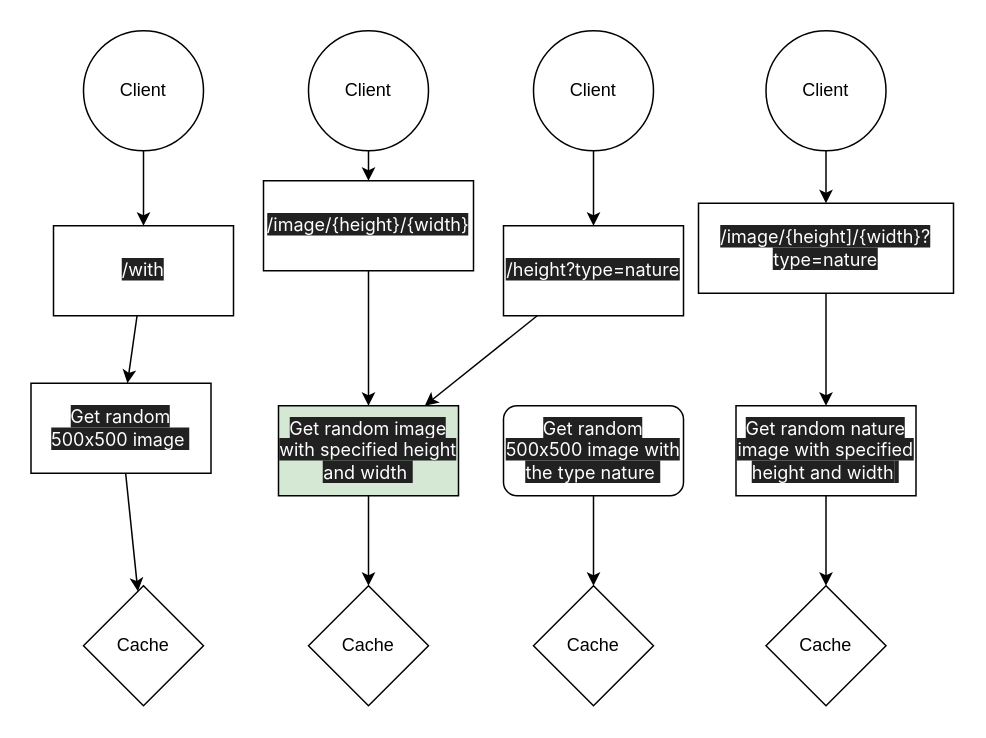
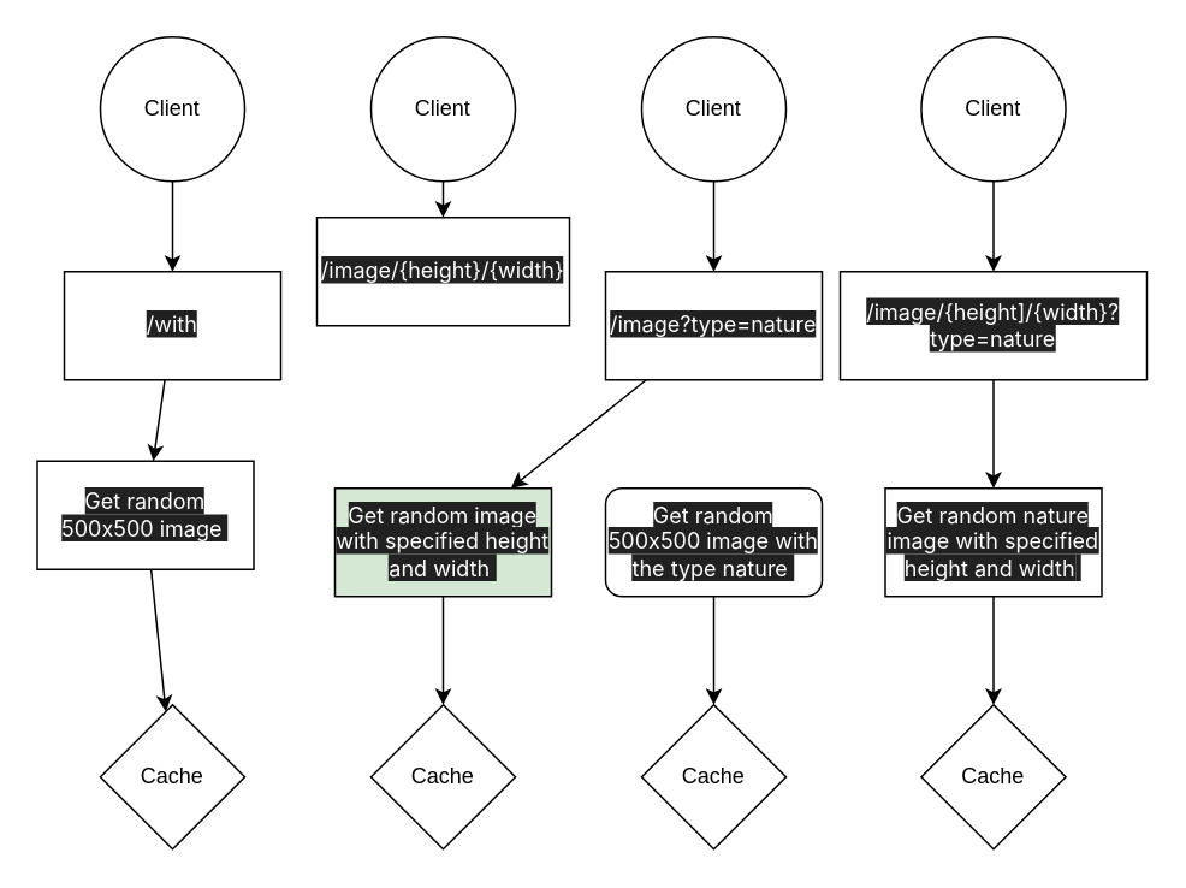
  <mxCell id="0" />
  <mxCell id="1" parent="0" />
  <mxCell id="2" value="" style="edgeStyle=none;html=1;" edge="1" parent="1" source="3" target="5"><mxGeometry relative="1" as="geometry" /></mxCell>
  <mxCell id="3" value="Client" style="ellipse;whiteSpace=wrap;html=1;aspect=fixed;" vertex="1" parent="1"><mxGeometry x="55" y="20" width="80" height="80" as="geometry" /></mxCell>
  <mxCell id="4" value="" style="edgeStyle=none;html=1;" edge="1" parent="1" source="5" target="7"><mxGeometry relative="1" as="geometry" /></mxCell>
  <mxCell id="5" value="&lt;span style=&quot;color: rgb(255, 255, 255); font-family: Inter, system-ui, -apple-system, BlinkMacSystemFont, &amp;quot;Segoe UI&amp;quot;, Roboto, Oxygen, Ubuntu, Cantarell, &amp;quot;Fira Sans&amp;quot;, &amp;quot;Droid Sans&amp;quot;, Helvetica, Arial, sans-serif; text-align: left; background-color: rgb(33, 33, 33);&quot;&gt;/with&lt;/span&gt;" style="rounded=0;whiteSpace=wrap;html=1;" vertex="1" parent="1"><mxGeometry x="35" y="150" width="120" height="60" as="geometry" /></mxCell>
  <mxCell id="6" value="" style="edgeStyle=none;html=1;" edge="1" parent="1" source="7" target="8"><mxGeometry relative="1" as="geometry" /></mxCell>
  <mxCell id="7" value="&lt;div style=&quot;&quot;&gt;&lt;font face=&quot;Inter, system-ui, -apple-system, BlinkMacSystemFont, Segoe UI, Roboto, Oxygen, Ubuntu, Cantarell, Fira Sans, Droid Sans, Helvetica, Arial, sans-serif&quot; color=&quot;#ffffff&quot;&gt;&lt;span style=&quot;background-color: rgb(33, 33, 33);&quot;&gt;Get random 500x500 image&amp;nbsp;&lt;/span&gt;&lt;/font&gt;&lt;/div&gt;" style="rounded=0;whiteSpace=wrap;html=1;align=center;" vertex="1" parent="1"><mxGeometry x="20" y="255" width="120" height="60" as="geometry" /></mxCell>
  <mxCell id="8" value="Cache" style="rhombus;whiteSpace=wrap;html=1;rounded=0;" vertex="1" parent="1"><mxGeometry x="55" y="390" width="80" height="80" as="geometry" /></mxCell>
  <mxCell id="9" value="" style="edgeStyle=none;html=1;" edge="1" parent="1" source="10" target="12"><mxGeometry relative="1" as="geometry" /></mxCell>
  <mxCell id="10" value="Client" style="ellipse;whiteSpace=wrap;html=1;aspect=fixed;" vertex="1" parent="1"><mxGeometry x="205" y="20" width="80" height="80" as="geometry" /></mxCell>
- <mxCell id="11" value="" style="edgeStyle=none;html=1;" edge="1" parent="1" source="12" target="14"><mxGeometry relative="1" as="geometry" /></mxCell>
  <mxCell id="12" value="&lt;span style=&quot;color: rgb(255, 255, 255); font-family: Inter, system-ui, -apple-system, BlinkMacSystemFont, &amp;quot;Segoe UI&amp;quot;, Roboto, Oxygen, Ubuntu, Cantarell, &amp;quot;Fira Sans&amp;quot;, &amp;quot;Droid Sans&amp;quot;, Helvetica, Arial, sans-serif; text-align: left; background-color: rgb(33, 33, 33);&quot;&gt;/image/{height}/{width}&lt;/span&gt;" style="rounded=0;whiteSpace=wrap;html=1;" vertex="1" parent="1"><mxGeometry x="175" y="120" width="140" height="60" as="geometry" /></mxCell>
  <mxCell id="13" value="" style="edgeStyle=none;html=1;" edge="1" parent="1" source="14" target="15"><mxGeometry relative="1" as="geometry" /></mxCell>
  <mxCell id="14" value="&lt;div style=&quot;&quot;&gt;&lt;font face=&quot;Inter, system-ui, -apple-system, BlinkMacSystemFont, Segoe UI, Roboto, Oxygen, Ubuntu, Cantarell, Fira Sans, Droid Sans, Helvetica, Arial, sans-serif&quot; color=&quot;#ffffff&quot;&gt;&lt;span style=&quot;background-color: rgb(33, 33, 33);&quot;&gt;Get random image with specified height and width&amp;nbsp;&lt;/span&gt;&lt;/font&gt;&lt;/div&gt;" style="rounded=0;whiteSpace=wrap;html=1;align=center;fillColor=#d5e8d4;" vertex="1" parent="1"><mxGeometry x="185" y="270" width="120" height="60" as="geometry" /></mxCell>
  <mxCell id="15" value="Cache" style="rhombus;whiteSpace=wrap;html=1;rounded=0;" vertex="1" parent="1"><mxGeometry x="205" y="390" width="80" height="80" as="geometry" /></mxCell>
  <mxCell id="16" value="" style="edgeStyle=none;html=1;" edge="1" parent="1" source="17" target="19"><mxGeometry relative="1" as="geometry" /></mxCell>
  <mxCell id="17" value="Client" style="ellipse;whiteSpace=wrap;html=1;aspect=fixed;" vertex="1" parent="1"><mxGeometry x="355" y="20" width="80" height="80" as="geometry" /></mxCell>
  <mxCell id="18" value="" style="edgeStyle=none;html=1;" edge="1" parent="1" source="19" target="14"><mxGeometry relative="1" as="geometry" /></mxCell>
- <mxCell id="19" value="&lt;span style=&quot;color: rgb(255, 255, 255); font-family: Inter, system-ui, -apple-system, BlinkMacSystemFont, &amp;quot;Segoe UI&amp;quot;, Roboto, Oxygen, Ubuntu, Cantarell, &amp;quot;Fira Sans&amp;quot;, &amp;quot;Droid Sans&amp;quot;, Helvetica, Arial, sans-serif; text-align: left; background-color: rgb(33, 33, 33);&quot;&gt;/height?type=nature&lt;/span&gt;" style="rounded=0;whiteSpace=wrap;html=1;" vertex="1" parent="1"><mxGeometry x="335" y="150" width="120" height="60" as="geometry" /></mxCell>
+ <mxCell id="19" value="&lt;span style=&quot;color: rgb(255, 255, 255); font-family: Inter, system-ui, -apple-system, BlinkMacSystemFont, &amp;quot;Segoe UI&amp;quot;, Roboto, Oxygen, Ubuntu, Cantarell, &amp;quot;Fira Sans&amp;quot;, &amp;quot;Droid Sans&amp;quot;, Helvetica, Arial, sans-serif; text-align: left; background-color: rgb(33, 33, 33);&quot;&gt;/image?type=nature&lt;/span&gt;" style="rounded=0;whiteSpace=wrap;html=1;" vertex="1" parent="1"><mxGeometry x="335" y="150" width="120" height="60" as="geometry" /></mxCell>
  <mxCell id="20" value="" style="edgeStyle=none;html=1;" edge="1" parent="1" source="21" target="22"><mxGeometry relative="1" as="geometry" /></mxCell>
  <mxCell id="21" value="&lt;div style=&quot;&quot;&gt;&lt;font face=&quot;Inter, system-ui, -apple-system, BlinkMacSystemFont, Segoe UI, Roboto, Oxygen, Ubuntu, Cantarell, Fira Sans, Droid Sans, Helvetica, Arial, sans-serif&quot; color=&quot;#ffffff&quot;&gt;&lt;span style=&quot;background-color: rgb(33, 33, 33);&quot;&gt;Get random 500x500 image with the type nature&amp;nbsp;&lt;/span&gt;&lt;/font&gt;&lt;/div&gt;" style="whiteSpace=wrap;html=1;align=center;rounded=1;" vertex="1" parent="1"><mxGeometry x="335" y="270" width="120" height="60" as="geometry" /></mxCell>
  <mxCell id="22" value="Cache" style="rhombus;whiteSpace=wrap;html=1;rounded=0;" vertex="1" parent="1"><mxGeometry x="355" y="390" width="80" height="80" as="geometry" /></mxCell>
  <mxCell id="23" value="" style="edgeStyle=none;html=1;" edge="1" parent="1" source="24" target="26"><mxGeometry relative="1" as="geometry" /></mxCell>
  <mxCell id="24" value="Client" style="ellipse;whiteSpace=wrap;html=1;aspect=fixed;" vertex="1" parent="1"><mxGeometry x="510" y="20" width="80" height="80" as="geometry" /></mxCell>
  <mxCell id="25" value="" style="edgeStyle=none;html=1;" edge="1" parent="1" source="26" target="28"><mxGeometry relative="1" as="geometry" /></mxCell>
- <mxCell id="26" value="&lt;span style=&quot;color: rgb(255, 255, 255); font-family: Inter, system-ui, -apple-system, BlinkMacSystemFont, &amp;quot;Segoe UI&amp;quot;, Roboto, Oxygen, Ubuntu, Cantarell, &amp;quot;Fira Sans&amp;quot;, &amp;quot;Droid Sans&amp;quot;, Helvetica, Arial, sans-serif; text-align: left; background-color: rgb(33, 33, 33);&quot;&gt;/image/{height]/{width}?type=nature&lt;/span&gt;" style="rounded=0;whiteSpace=wrap;html=1;" vertex="1" parent="1"><mxGeometry x="465" y="135" width="170" height="60" as="geometry" /></mxCell>
+ <mxCell id="26" value="&lt;span style=&quot;color: rgb(255, 255, 255); font-family: Inter, system-ui, -apple-system, BlinkMacSystemFont, &amp;quot;Segoe UI&amp;quot;, Roboto, Oxygen, Ubuntu, Cantarell, &amp;quot;Fira Sans&amp;quot;, &amp;quot;Droid Sans&amp;quot;, Helvetica, Arial, sans-serif; text-align: left; background-color: rgb(33, 33, 33);&quot;&gt;/image/{height]/{width}?type=nature&lt;/span&gt;" style="rounded=0;whiteSpace=wrap;html=1;" vertex="1" parent="1"><mxGeometry x="465" y="150" width="170" height="60" as="geometry" /></mxCell>
  <mxCell id="27" value="" style="edgeStyle=none;html=1;" edge="1" parent="1" source="28" target="29"><mxGeometry relative="1" as="geometry" /></mxCell>
  <mxCell id="28" value="&lt;div style=&quot;&quot;&gt;&lt;font face=&quot;Inter, system-ui, -apple-system, BlinkMacSystemFont, Segoe UI, Roboto, Oxygen, Ubuntu, Cantarell, Fira Sans, Droid Sans, Helvetica, Arial, sans-serif&quot; color=&quot;#ffffff&quot;&gt;&lt;span style=&quot;background-color: rgb(33, 33, 33);&quot;&gt;Get random nature image with specified height and width&lt;/span&gt;&lt;/font&gt;&lt;span style=&quot;background-color: rgb(33, 33, 33); color: rgb(255, 255, 255); font-family: Inter, system-ui, -apple-system, BlinkMacSystemFont, &amp;quot;Segoe UI&amp;quot;, Roboto, Oxygen, Ubuntu, Cantarell, &amp;quot;Fira Sans&amp;quot;, &amp;quot;Droid Sans&amp;quot;, Helvetica, Arial, sans-serif;&quot;&gt;&amp;nbsp;&lt;/span&gt;&lt;/div&gt;" style="rounded=0;whiteSpace=wrap;html=1;align=center;" vertex="1" parent="1"><mxGeometry x="490" y="270" width="120" height="60" as="geometry" /></mxCell>
  <mxCell id="29" value="Cache" style="rhombus;whiteSpace=wrap;html=1;rounded=0;" vertex="1" parent="1"><mxGeometry x="510" y="390" width="80" height="80" as="geometry" /></mxCell>
